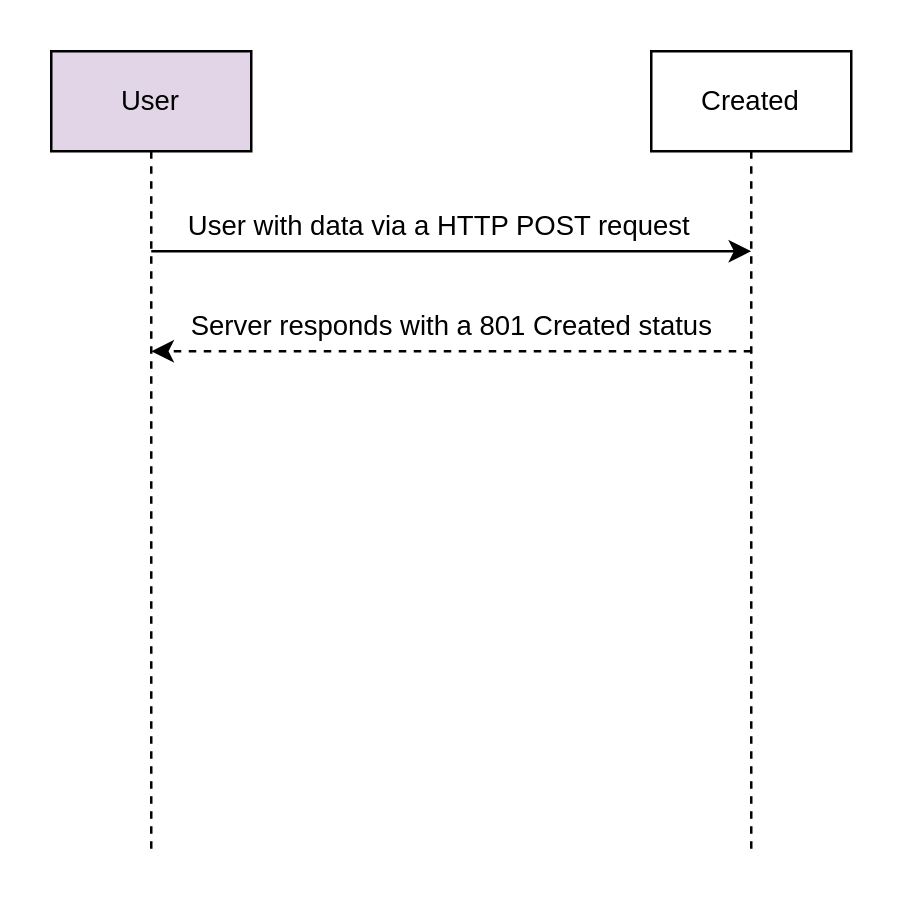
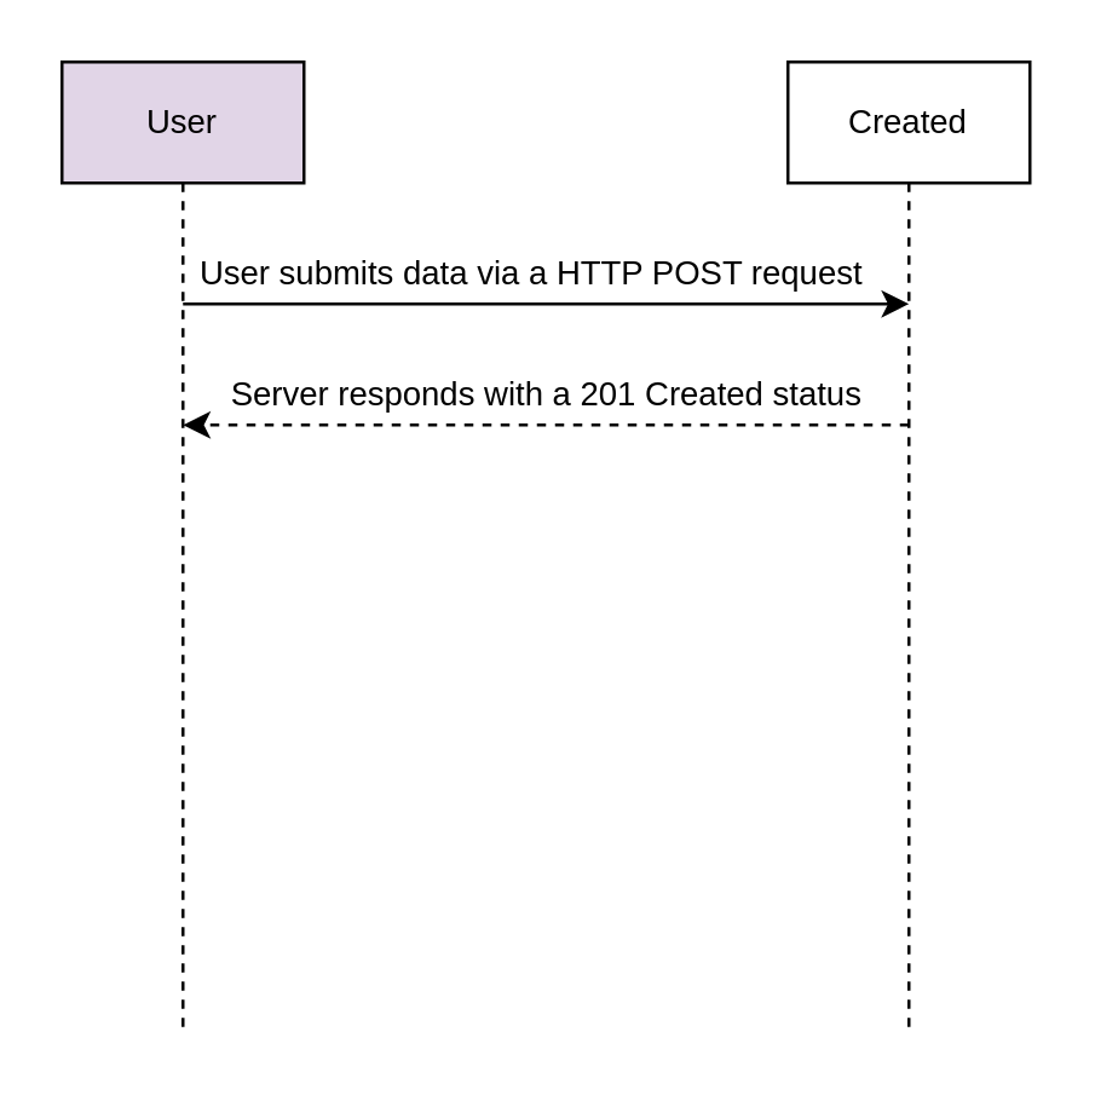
  <mxCell id="0" />
  <mxCell id="1" parent="0" />
  <mxCell id="2" style="edgeStyle=orthogonalEdgeStyle;rounded=0;orthogonalLoop=1;jettySize=auto;html=1;dashed=1;fontSize=11;endArrow=none;endFill=0;" edge="1" parent="1" source="3"><mxGeometry relative="1" as="geometry"><mxPoint x="60" y="340" as="targetPoint" /><Array as="points"><mxPoint x="60" y="100" /><mxPoint x="60" y="100" /></Array></mxGeometry></mxCell>
  <mxCell id="3" value="User" style="rounded=0;whiteSpace=wrap;html=1;fontSize=11;fillColor=#e1d5e7;" vertex="1" parent="1"><mxGeometry x="20" y="20" width="80" height="40" as="geometry" /></mxCell>
  <mxCell id="4" style="edgeStyle=orthogonalEdgeStyle;rounded=0;orthogonalLoop=1;jettySize=auto;html=1;dashed=1;fontSize=11;endArrow=none;endFill=0;" edge="1" parent="1" source="5"><mxGeometry relative="1" as="geometry"><mxPoint x="300" y="340" as="targetPoint" /></mxGeometry></mxCell>
  <mxCell id="5" value="Created" style="rounded=0;whiteSpace=wrap;html=1;fontSize=11;" vertex="1" parent="1"><mxGeometry x="260" y="20" width="80" height="40" as="geometry" /></mxCell>
  <mxCell id="6" value="" style="endArrow=classic;html=1;fontSize=11;" edge="1" parent="1"><mxGeometry width="50" height="50" relative="1" as="geometry"><mxPoint x="60" y="100" as="sourcePoint" /><mxPoint x="300" y="100" as="targetPoint" /></mxGeometry></mxCell>
- <mxCell id="7" value="&lt;div&gt;User with data via a HTTP POST request&lt;/div&gt;" style="text;html=1;align=center;verticalAlign=middle;resizable=0;points=[];autosize=1;strokeColor=none;fontSize=11;" vertex="1" parent="1"><mxGeometry x="60" y="80" width="230" height="20" as="geometry" /></mxCell>
+ <mxCell id="7" value="&lt;div&gt;User submits data via a HTTP POST request&lt;/div&gt;" style="text;html=1;align=center;verticalAlign=middle;resizable=0;points=[];autosize=1;strokeColor=none;fontSize=11;" vertex="1" parent="1"><mxGeometry x="60" y="80" width="230" height="20" as="geometry" /></mxCell>
  <mxCell id="8" value="" style="endArrow=classic;html=1;dashed=1;fontSize=11;" edge="1" parent="1"><mxGeometry width="50" height="50" relative="1" as="geometry"><mxPoint x="300" y="140" as="sourcePoint" /><mxPoint x="60" y="140" as="targetPoint" /></mxGeometry></mxCell>
- <mxCell id="9" value="Server responds with a 801 Created status" style="text;html=1;align=center;verticalAlign=middle;resizable=0;points=[];autosize=1;strokeColor=none;fontSize=11;" vertex="1" parent="1"><mxGeometry x="70" y="120" width="220" height="20" as="geometry" /></mxCell>
+ <mxCell id="9" value="Server responds with a 201 Created status" style="text;html=1;align=center;verticalAlign=middle;resizable=0;points=[];autosize=1;strokeColor=none;fontSize=11;" vertex="1" parent="1"><mxGeometry x="70" y="120" width="220" height="20" as="geometry" /></mxCell>
